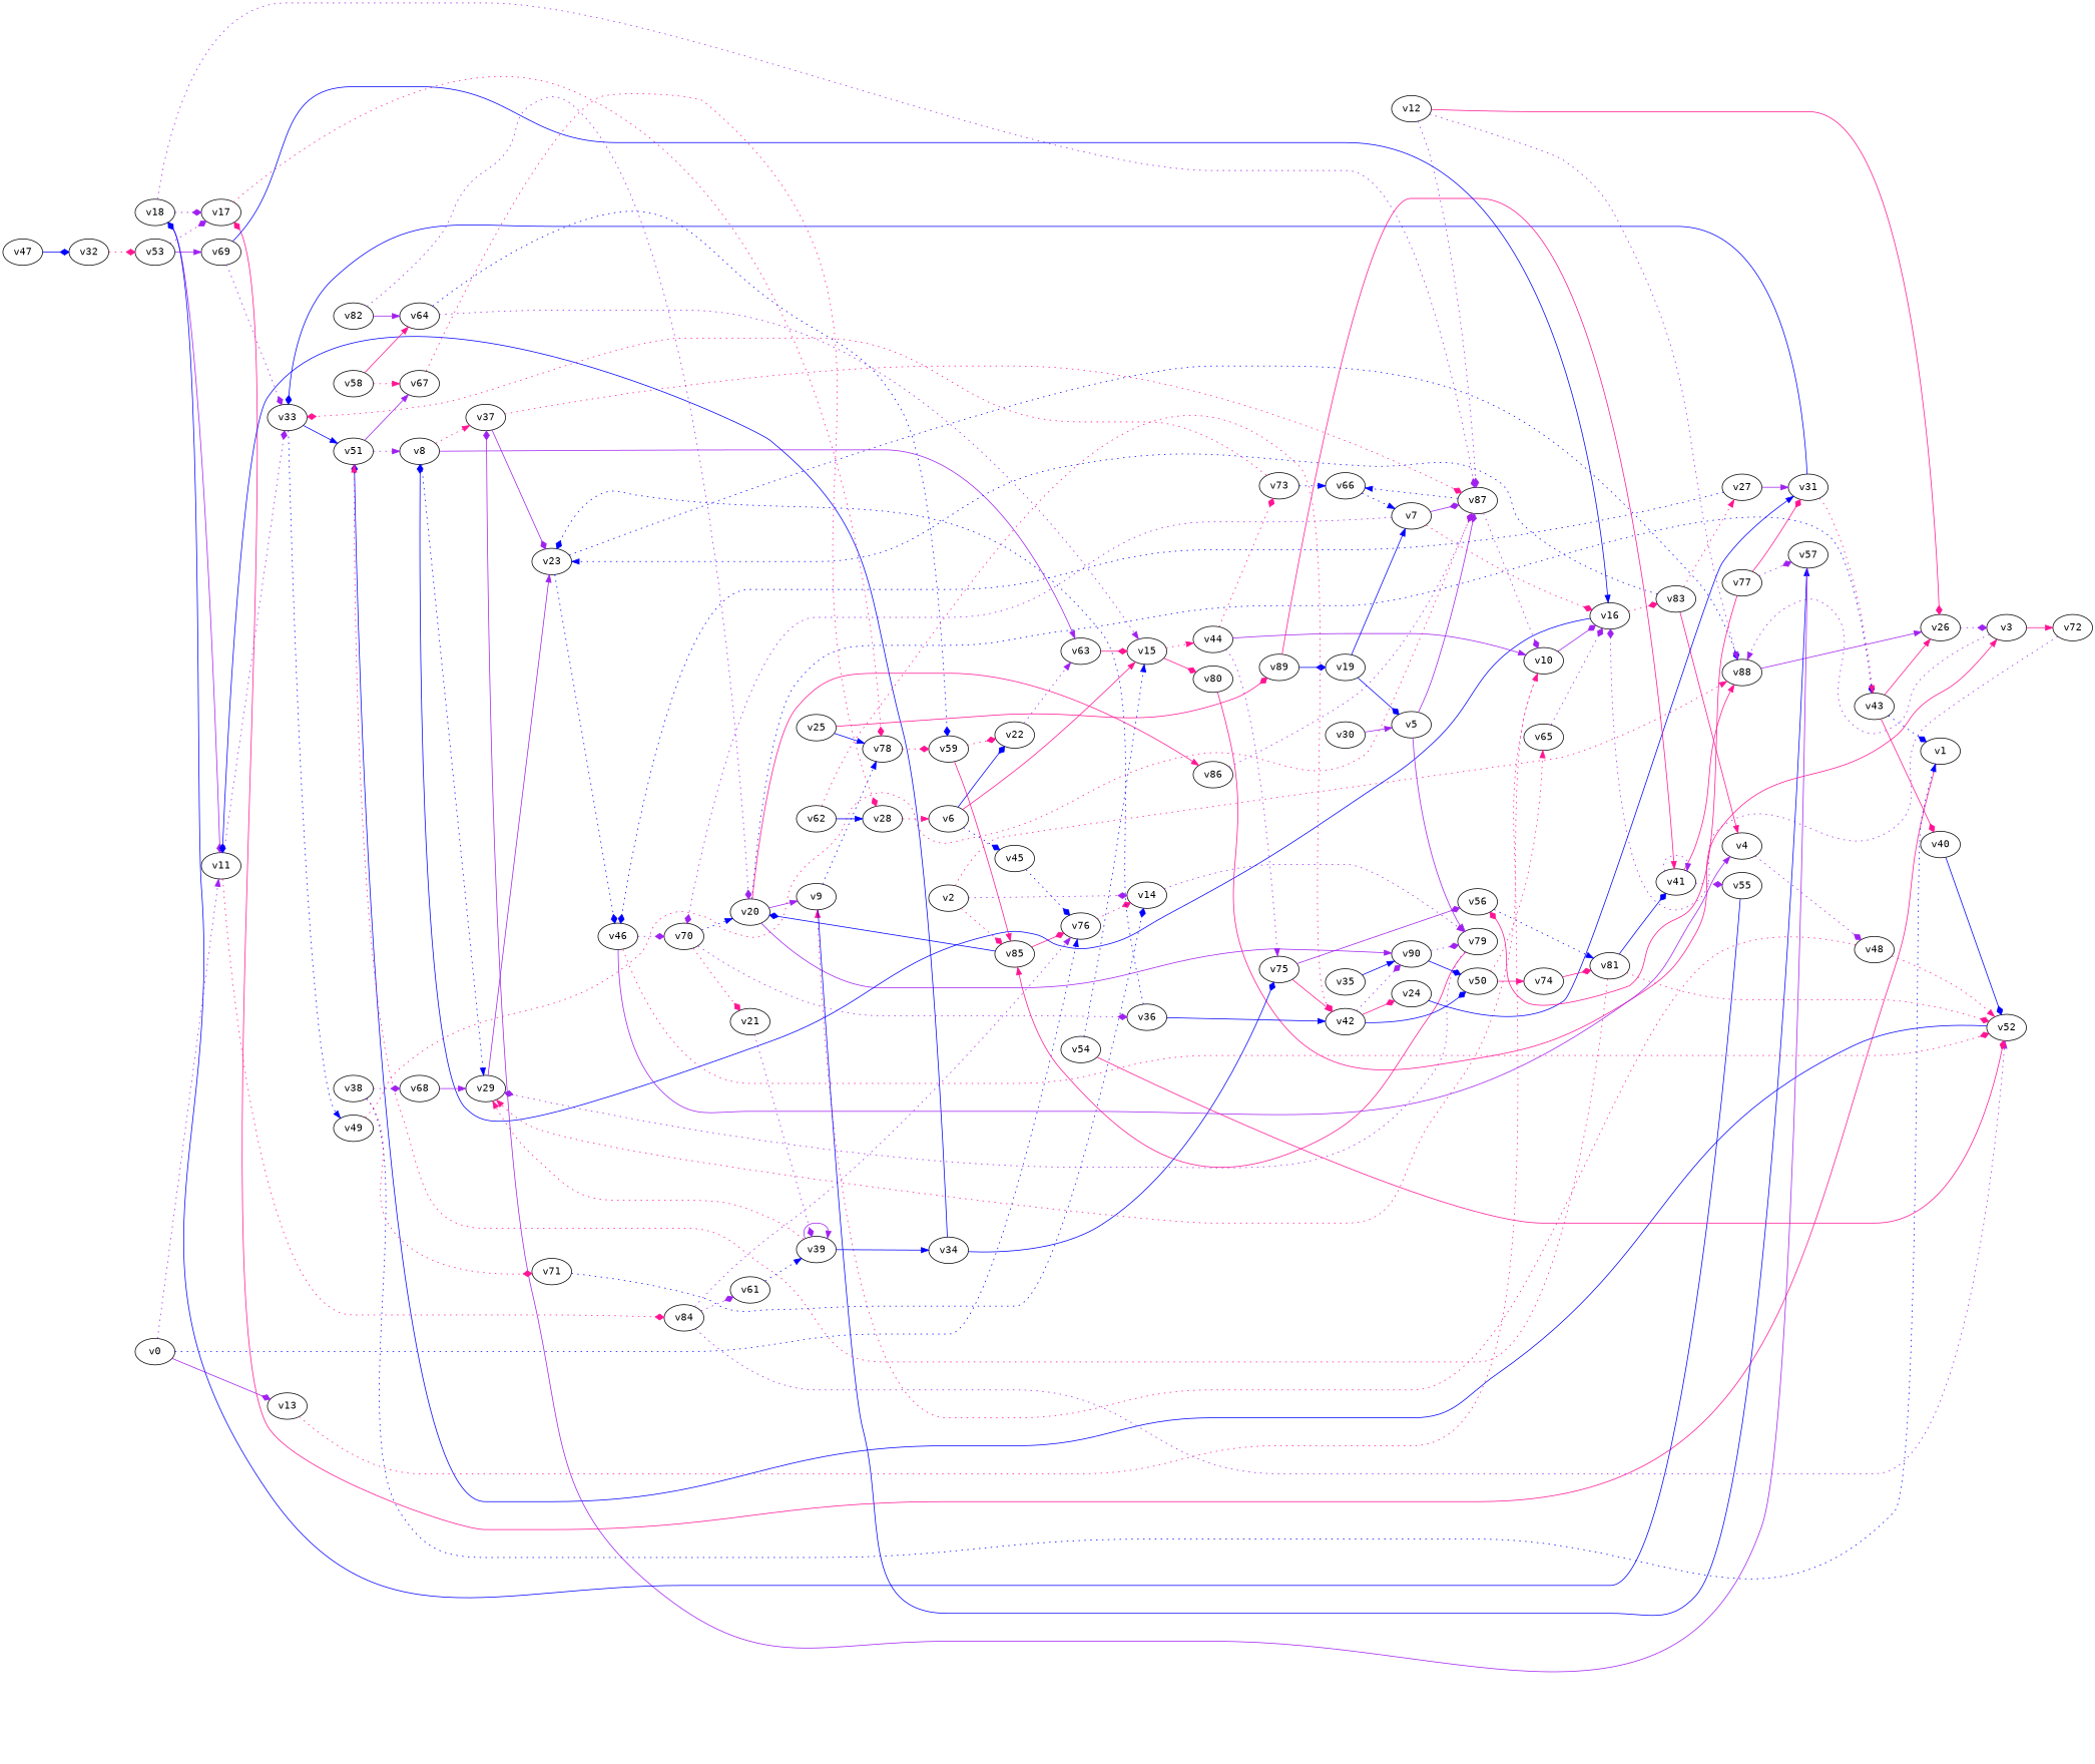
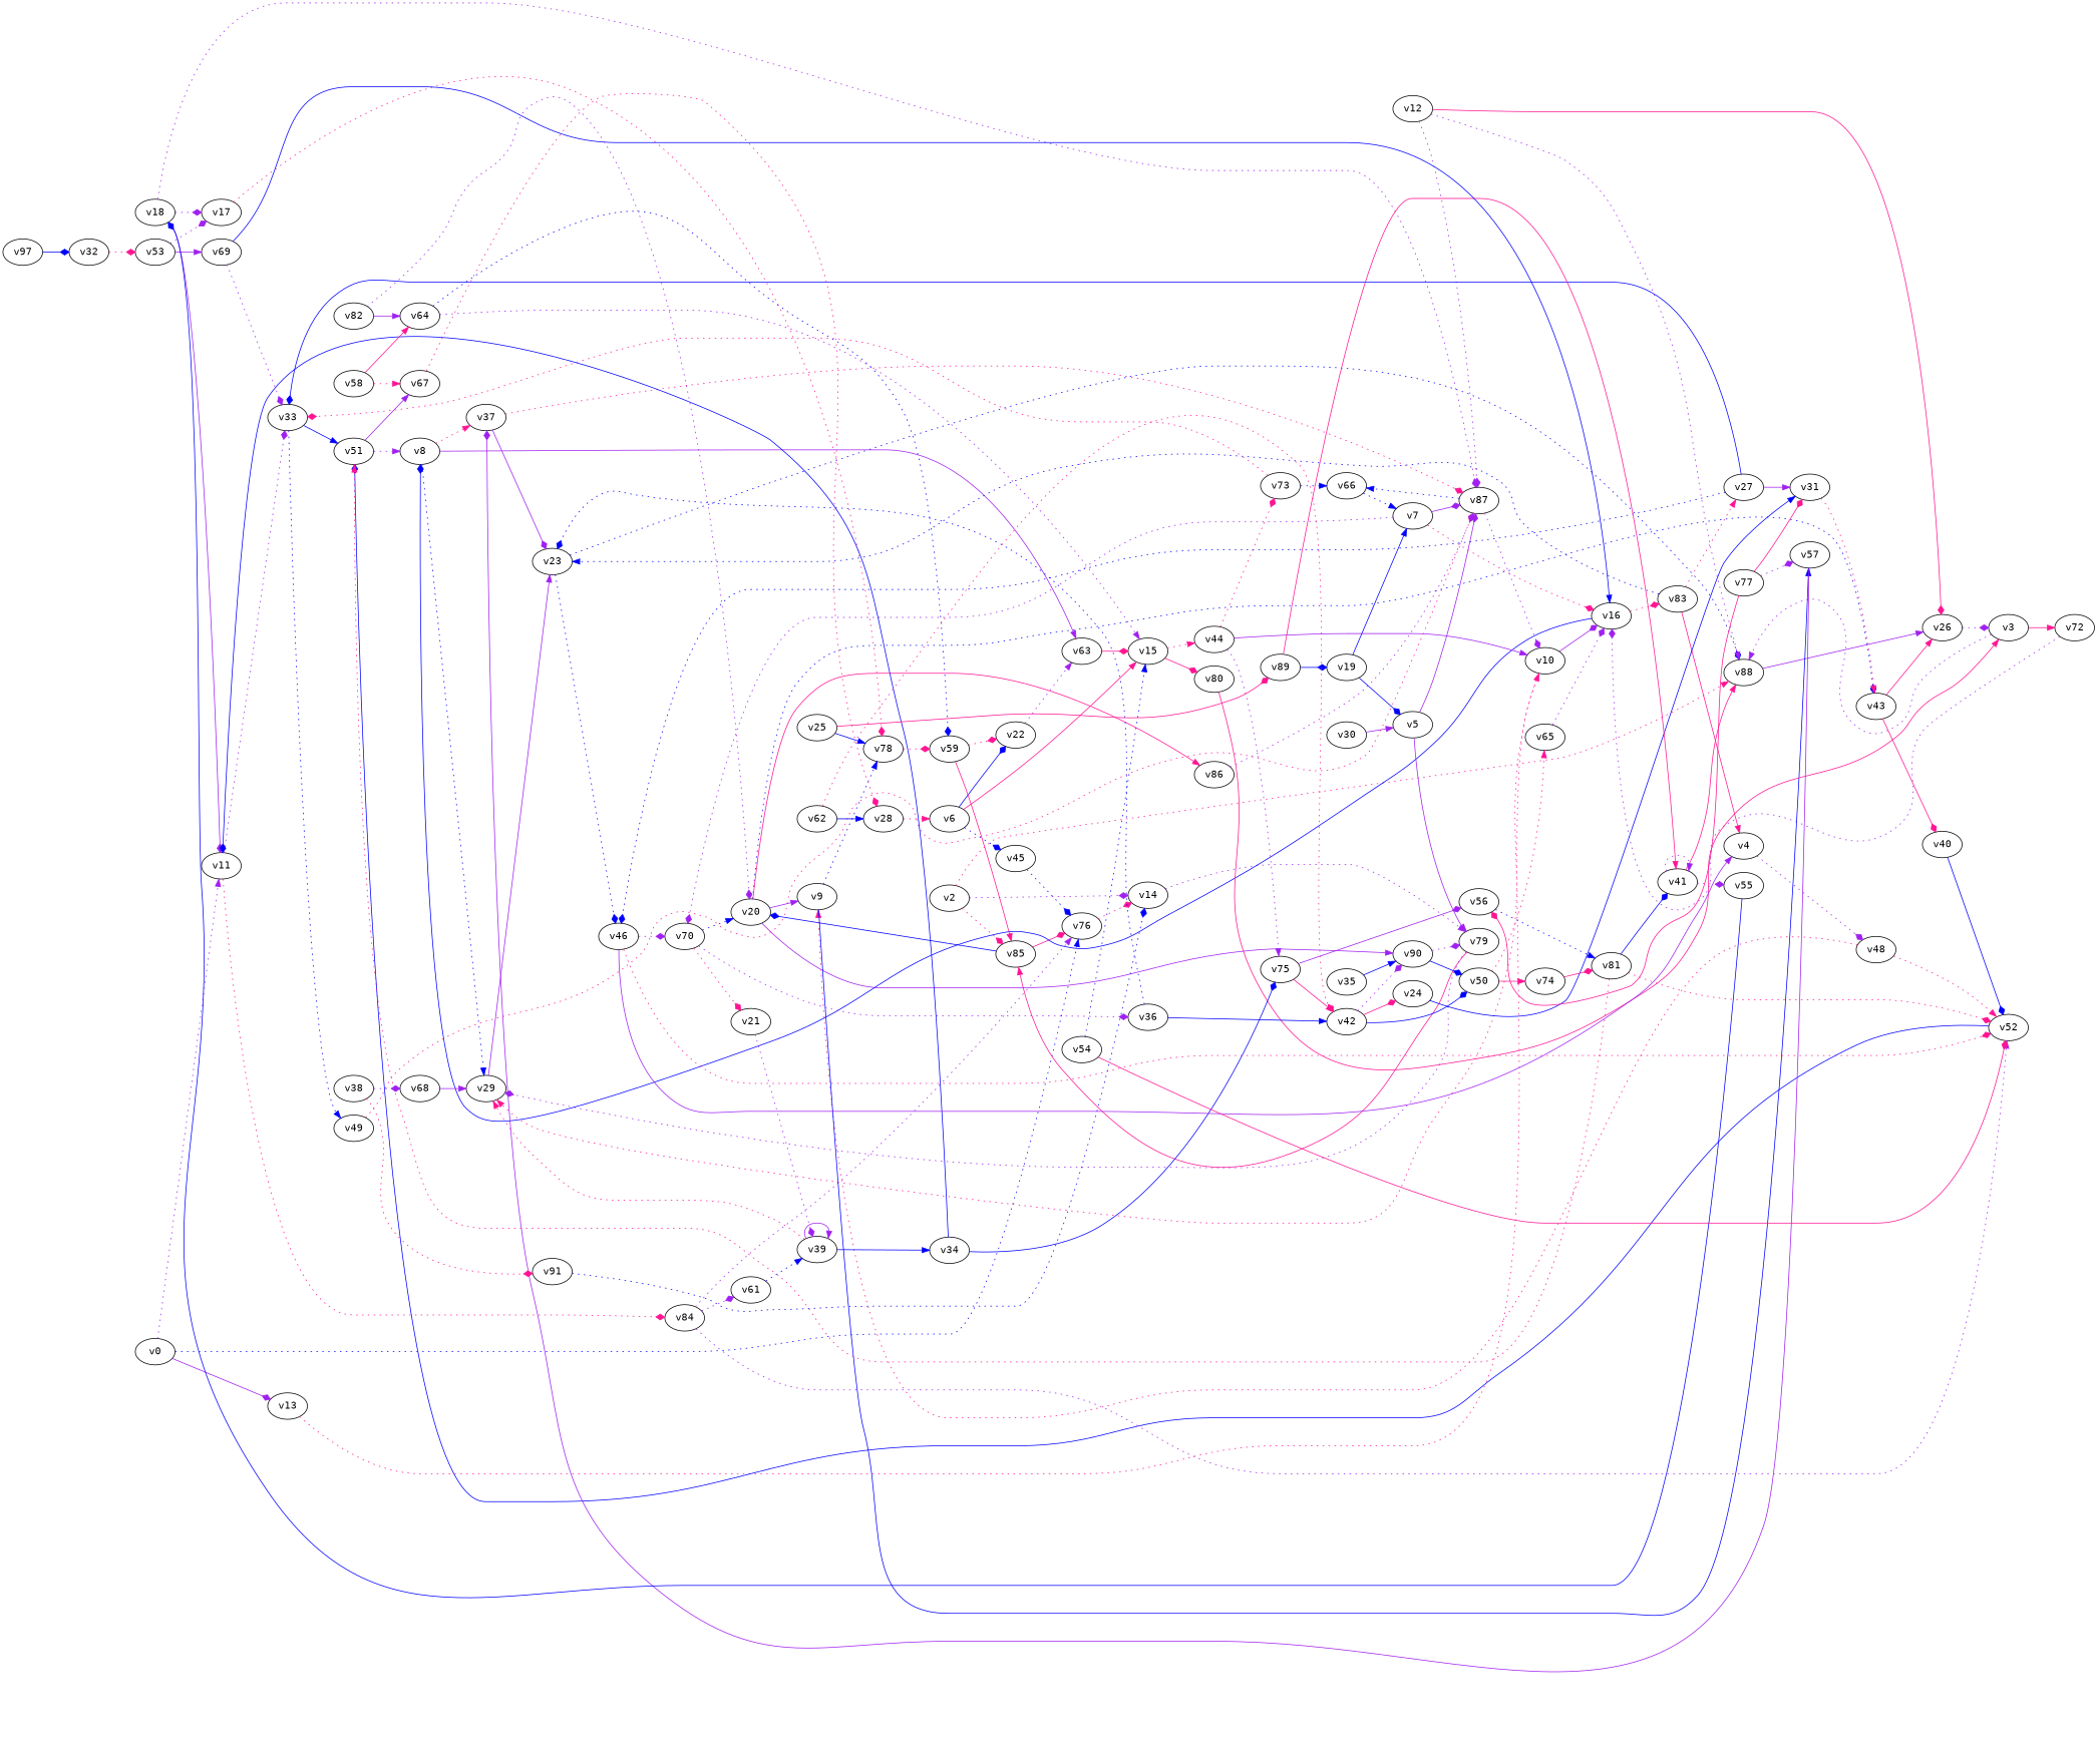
  digraph {
    fontname="DejaVu Sans Mono"
    rankdir=LR
    node [fontname="DejaVu Sans Mono" player=0]
    edge [arrowhead=diamond color=purple fontname="DejaVu Sans Mono" style=dotted]
    v11 [player=1]
    v0
    v13 [player=1]
    v76 [player=1]
    v33 [player=1]
    v84
    v10
    v14
-   v1
    v17
    v78 [player=1]
    v2
    v85 [player=1]
    v88 [player=1]
    v79 [player=1]
    v20 [player=1]
    v26 [player=1]
    v3 [player=1]
    v72
    v16
    v4
    v48
    v9 [player=1]
    v52 [player=1]
    v5
    v87 [player=1]
    v29 [player=1]
    v66
    v6 [player=1]
    v15
    v22 [player=1]
    v45
    v44 [player=1]
    v80 [player=1]
    v63
    v7 [player=1]
    v70
    v8 [player=1]
    v83 [player=1]
    v21
    v36 [player=1]
    v37
    v23 [player=1]
    v57
    v59 [player=1]
    v49
    v51
    v61 [player=1]
    v12
    v75
    v73
    v27
    v18 [player=1]
    v19 [player=1]
    v43 [player=1]
    n56 [label=v90 player=1]
    v86
    v40 [player=1]
    v50
    v39 [player=1]
    v32 [player=1]
    v53
    v34
    v46
    v24
    v31
    v25 [player=1]
    v89
    v41 [player=1]
    v28
    v30
    v69
    v67
    v42
    v56
    v35
    v74 [player=1]
    v81 [player=1]
    v38 [player=1]
    v68
-   v71 [player=1]
+   v71 [player=1 label=v91]
    v55
    v65 [player=1]
-   v47
+   v47 [label=v97]
    v54 [player=1]
    v58
    v64
    v62 [player=1]
    v77 [player=1]
    v82 [player=1]
    v11 -> v33
    v11 -> v84 [color=deeppink]
    v0 -> v11 [arrowhead=normal]
    v0 -> v13 [style=solid]
    v0 -> v76 [arrowhead=normal color=blue]
    v13 -> v10 [arrowhead=normal color=deeppink]
    v76 -> v14 [color=deeppink]
    v33 -> v49 [arrowhead=normal color=blue]
    v33 -> v51 [arrowhead=normal color=blue style=solid]
    v84 -> v76 [arrowhead=normal constraint="t mod 3 == 2"]
    v84 -> v52 [arrowhead=normal]
    v84 -> v61
    v10 -> v16 [style=solid]
    v10 -> v29 [arrowhead=normal color=deeppink]
    v14 -> v79 [arrowhead=normal]
-   v1 -> v17 [color=deeppink constraint="t < 10" style=solid]
    v17 -> v78 [color=deeppink constraint="t >= 5"]
    v78 -> v59 [color=deeppink]
    v2 -> v14
    v2 -> v85 [color=deeppink]
    v2 -> v88 [arrowhead=normal color=deeppink]
    v85 -> v76 [color=deeppink style=solid]
    v85 -> v20 [color=blue style=solid]
    v88 -> v26 [arrowhead=normal style=solid]
    v79 -> v85 [arrowhead=normal color=deeppink constraint="t mod 5 == 4" style=solid]
    v79 -> v29
    v20 -> v9 [arrowhead=normal style=solid]
    v20 -> v43 [color=blue]
    v20 -> n56 [arrowhead=normal style=solid]
    v20 -> v86 [arrowhead=normal color=deeppink style=solid]
    v26 -> v3
    v3 -> v88 [arrowhead=normal constraint="t mod 5 == 2"]
    v3 -> v72 [arrowhead=normal color=deeppink style=solid]
    v72 -> v16 [constraint="t mod 4 == 2"]
    v16 -> v8 [color=blue constraint="t < 7" style=solid]
    v16 -> v83 [color=deeppink]
    v4 -> v48
    v48 -> v9 [arrowhead=normal color=deeppink constraint="t mod 4 == 2"]
    v48 -> v52 [arrowhead=normal color=deeppink]
    v9 -> v78 [arrowhead=normal color=blue]
    v9 -> v57 [arrowhead=normal color=blue constraint="t < 9" style=solid]
    v52 -> v51 [color=blue constraint="t mod 4 == 3" style=solid]
    v5 -> v79 [arrowhead=normal style=solid]
    v5 -> v87 [style=solid]
    v87 -> v10
    v87 -> v66 [arrowhead=normal color=blue]
    v29 -> v23 [arrowhead=normal style=solid]
    v66 -> v7 [arrowhead=normal color=blue]
    v6 -> v15 [arrowhead=normal color=deeppink style=solid]
    v6 -> v22 [color=blue constraint="t >= 1" style=solid]
    v6 -> v45 [color=blue]
    v15 -> v44 [arrowhead=normal color=deeppink]
    v15 -> v80 [color=deeppink style=solid]
    v22 -> v63 [arrowhead=normal]
    v45 -> v76 [color=blue]
    v44 -> v10 [arrowhead=normal style=solid]
    v44 -> v75 [arrowhead=normal]
    v44 -> v73 [color=deeppink]
    v80 -> v3 [arrowhead=normal color=deeppink constraint="t mod 3 == 1" style=solid]
    v63 -> v15 [color=deeppink style=solid]
    v7 -> v16 [color=deeppink constraint="t >= 2"]
    v7 -> v87 [style=solid]
    v7 -> v70
    v70 -> v20 [arrowhead=normal color=blue]
    v70 -> v21 [color=deeppink]
    v70 -> v36
    v8 -> v29 [arrowhead=normal color=blue]
    v8 -> v63 [arrowhead=normal style=solid]
    v8 -> v37 [arrowhead=normal color=deeppink]
    v83 -> v4 [arrowhead=normal color=deeppink style=solid]
    v83 -> v23 [arrowhead=normal color=blue]
    v83 -> v27 [arrowhead=normal color=deeppink]
    v21 -> v39
    v36 -> v23 [color=blue constraint="t mod 3 == 2"]
    v36 -> v42 [arrowhead=normal color=blue style=solid]
    v37 -> v87 [color=deeppink]
    v37 -> v23 [style=solid]
    v23 -> v88 [color=blue]
    v23 -> v46 [color=blue]
    v57 -> v37 [constraint="t mod 4 == 2" style=solid]
    v59 -> v85 [arrowhead=normal color=deeppink style=solid]
    v59 -> v22 [color=deeppink]
    v49 -> v87 [color=deeppink constraint="t < 9"]
    v51 -> v8 [arrowhead=normal]
    v51 -> v67 [arrowhead=normal style=solid]
    v61 -> v39 [arrowhead=normal color=blue]
    v12 -> v88 [arrowhead=normal]
    v12 -> v26 [color=deeppink style=solid]
    v12 -> v87
    v75 -> v42 [arrowhead=normal color=deeppink style=solid]
    v75 -> v56 [style=solid]
    v73 -> v33 [color=deeppink]
    v73 -> v66 [arrowhead=normal color=blue]
-   v31 -> v33 [color=blue style=solid]
+   v27 -> v33 [color=blue style=solid]
    v27 -> v46 [color=blue]
    v27 -> v31 [arrowhead=normal style=solid]
    v18 -> v11 [style=solid]
    v18 -> v17
    v18 -> v87
    v19 -> v5 [color=blue style=solid]
    v19 -> v7 [arrowhead=normal color=blue style=solid]
-   v43 -> v1 [color=blue]
    v43 -> v26 [arrowhead=normal color=deeppink style=solid]
    v43 -> v40 [color=deeppink style=solid]
    n56 -> v79
    n56 -> v50 [color=blue style=solid]
    v86 -> v87
    v40 -> v52 [color=blue style=solid]
    v50 -> v74 [arrowhead=normal color=deeppink style=solid]
    v50 -> v65 [arrowhead=normal color=deeppink]
    v39 -> v29 [arrowhead=normal color=deeppink]
    v39 -> v39 [arrowhead=normal constraint="t mod 2 == 1" style=solid]
    v39 -> v34 [arrowhead=normal color=blue style=solid]
    v32 -> v53 [color=deeppink]
    v53 -> v17
    v53 -> v69 [arrowhead=normal style=solid]
    v34 -> v11 [color=blue constraint="t mod 4 == 1" style=solid]
    v34 -> v75 [color=blue style=solid]
    v46 -> v4 [arrowhead=normal style=solid]
    v46 -> v52 [color=deeppink]
    v46 -> v70
    v24 -> v31 [arrowhead=normal color=blue constraint="t >= 1" style=solid]
    v31 -> v43 [arrowhead=normal color=deeppink]
    v25 -> v78 [arrowhead=normal color=blue style=solid]
    v25 -> v89 [color=deeppink style=solid]
    v89 -> v19 [color=blue style=solid]
    v89 -> v41 [arrowhead=normal color=deeppink constraint="t >= 5" style=solid]
    v41 -> v88 [arrowhead=normal color=deeppink style=solid]
    v41 -> v41 [arrowhead=normal]
    v41 -> v55
    v28 -> v6 [arrowhead=normal color=deeppink]
    v30 -> v5 [arrowhead=normal style=solid]
    v69 -> v33
    v69 -> v16 [arrowhead=normal color=blue style=solid]
    v67 -> v28 [color=deeppink constraint="t mod 2 == 1"]
    v42 -> n56
    v42 -> v50 [color=blue style=solid]
    v42 -> v24 [color=deeppink style=solid]
    v56 -> v81 [arrowhead=normal color=blue]
    v35 -> n56 [arrowhead=normal color=blue style=solid]
    v74 -> v81 [color=deeppink style=solid]
    v81 -> v52 [color=deeppink]
    v81 -> v51 [arrowhead=normal color=deeppink]
    v81 -> v41 [color=blue style=solid]
-   v38 -> v1 [arrowhead=normal color=blue constraint="t >= 2"]
    v38 -> v68
    v38 -> v71 [color=deeppink]
    v68 -> v29 [arrowhead=normal style=solid]
    v71 -> v14 [color=blue]
    v55 -> v18 [color=blue constraint="t mod 4 == 2" style=solid]
    v65 -> v16
    v47 -> v32 [color=blue style=solid]
    v54 -> v52 [color=deeppink style=solid]
    v54 -> v15 [arrowhead=normal color=blue]
    v58 -> v67 [arrowhead=normal color=deeppink]
    v58 -> v64 [arrowhead=normal color=deeppink style=solid]
    v64 -> v15 [arrowhead=normal]
    v64 -> v59 [color=blue constraint="t mod 2 == 1"]
    v62 -> v28 [arrowhead=normal color=blue style=solid]
    v62 -> v42 [color=deeppink constraint="t < 7"]
    v77 -> v57
    v77 -> v31 [color=deeppink style=solid]
    v77 -> v56 [color=deeppink constraint="t >= 4" style=solid]
    v82 -> v20 [constraint="t < 10"]
    v82 -> v64 [arrowhead=normal style=solid]
  }
